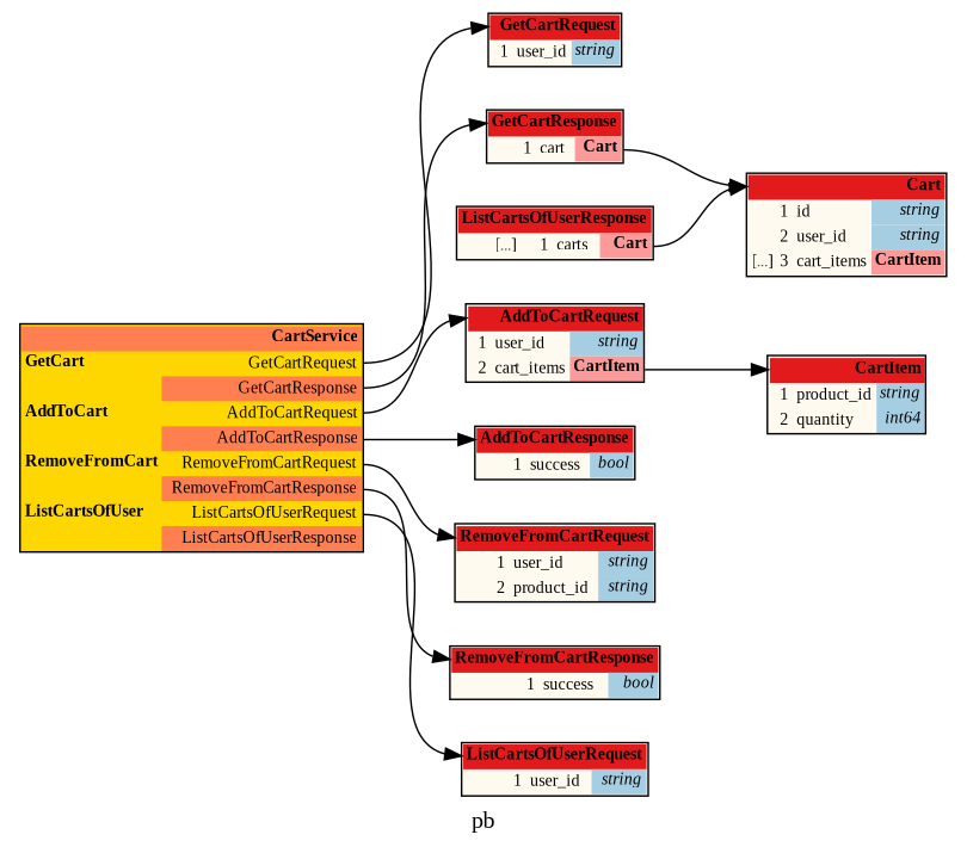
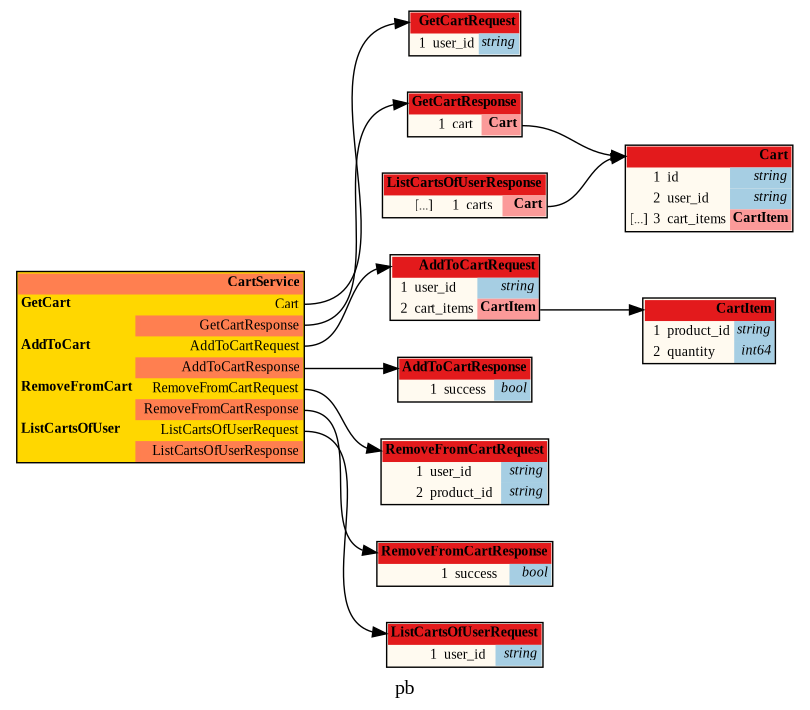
  digraph {
    fontname="Liberation Serif"
    label=pb
    rankdir=LR
    node [fontname="Liberation Serif" fontsize=10 shape=plaintext]
    edge [color="#000000" fontname="Liberation Serif" headport=header]
-   n1 [label=<<TABLE BORDER="1" CELLBORDER="0" CELLSPACING="0" BGCOLOR="#ffd700"><TR><TD COLSPAN="3" PORT="header" BGCOLOR="#ff7f50" ALIGN="right"><b>CartService</b></TD></TR><TR><TD ALIGN="left"><b>GetCart</b></TD><TD></TD><TD PORT="poGetCart_request" ALIGN="right">GetCartRequest</TD></TR><TR style="border-bottom: 1px solid red"><TD></TD><TD BGCOLOR="#ff7f50"></TD><TD PORT="poGetCart_response" ALIGN="right" BGCOLOR="#ff7f50">GetCartResponse</TD></TR><TR><TD ALIGN="left"><b>AddToCart</b></TD><TD></TD><TD PORT="poAddToCart_request" ALIGN="right">AddToCartRequest</TD></TR><TR style="border-bottom: 1px solid red"><TD></TD><TD BGCOLOR="#ff7f50"></TD><TD PORT="poAddToCart_response" ALIGN="right" BGCOLOR="#ff7f50">AddToCartResponse</TD></TR><TR><TD ALIGN="left"><b>RemoveFromCart</b></TD><TD></TD><TD PORT="poRemoveFromCart_request" ALIGN="right">RemoveFromCartRequest</TD></TR><TR style="border-bottom: 1px solid red"><TD></TD><TD BGCOLOR="#ff7f50"></TD><TD PORT="poRemoveFromCart_response" ALIGN="right" BGCOLOR="#ff7f50">RemoveFromCartResponse</TD></TR><TR><TD ALIGN="left"><b>ListCartsOfUser</b></TD><TD></TD><TD PORT="poListCartsOfUser_request" ALIGN="right">ListCartsOfUserRequest</TD></TR><TR style="border-bottom: 1px solid red"><TD></TD><TD BGCOLOR="#ff7f50"></TD><TD PORT="poListCartsOfUser_response" ALIGN="right" BGCOLOR="#ff7f50">ListCartsOfUserResponse</TD></TR></TABLE>>]
+   n1 [label=<<TABLE BORDER="1" CELLBORDER="0" CELLSPACING="0" BGCOLOR="#ffd700"><TR><TD COLSPAN="3" PORT="header" BGCOLOR="#ff7f50" ALIGN="right"><b>CartService</b></TD></TR><TR><TD ALIGN="left"><b>GetCart</b></TD><TD></TD><TD PORT="poGetCart_request" ALIGN="right">Cart</TD></TR><TR style="border-bottom: 1px solid red"><TD></TD><TD BGCOLOR="#ff7f50"></TD><TD PORT="poGetCart_response" ALIGN="right" BGCOLOR="#ff7f50">GetCartResponse</TD></TR><TR><TD ALIGN="left"><b>AddToCart</b></TD><TD></TD><TD PORT="poAddToCart_request" ALIGN="right">AddToCartRequest</TD></TR><TR style="border-bottom: 1px solid red"><TD></TD><TD BGCOLOR="#ff7f50"></TD><TD PORT="poAddToCart_response" ALIGN="right" BGCOLOR="#ff7f50">AddToCartResponse</TD></TR><TR><TD ALIGN="left"><b>RemoveFromCart</b></TD><TD></TD><TD PORT="poRemoveFromCart_request" ALIGN="right">RemoveFromCartRequest</TD></TR><TR style="border-bottom: 1px solid red"><TD></TD><TD BGCOLOR="#ff7f50"></TD><TD PORT="poRemoveFromCart_response" ALIGN="right" BGCOLOR="#ff7f50">RemoveFromCartResponse</TD></TR><TR><TD ALIGN="left"><b>ListCartsOfUser</b></TD><TD></TD><TD PORT="poListCartsOfUser_request" ALIGN="right">ListCartsOfUserRequest</TD></TR><TR style="border-bottom: 1px solid red"><TD></TD><TD BGCOLOR="#ff7f50"></TD><TD PORT="poListCartsOfUser_response" ALIGN="right" BGCOLOR="#ff7f50">ListCartsOfUserResponse</TD></TR></TABLE>>]
    n2 [label=<<TABLE BORDER="1" CELLBORDER="0" CELLSPACING="0" BGCOLOR="#fffaf0"><TR><TD COLSPAN="4" PORT="header" BGCOLOR="#e31a1c" ALIGN="right"><b>GetCartRequest</b></TD></TR><TR><TD ALIGN="right"></TD><TD ALIGN="right">1</TD><TD ALIGN="left">user_id</TD><TD BGCOLOR="#a6cee3" PORT="pouser_id" ALIGN="right" TITLE="string"><i>string</i></TD></TR></TABLE>>]
    n3 [label=<<TABLE BORDER="1" CELLBORDER="0" CELLSPACING="0" BGCOLOR="#fffaf0"><TR><TD COLSPAN="4" PORT="header" BGCOLOR="#e31a1c" ALIGN="right"><b>RemoveFromCartResponse</b></TD></TR><TR><TD ALIGN="right"></TD><TD ALIGN="right">1</TD><TD ALIGN="left">success</TD><TD BGCOLOR="#a6cee3" PORT="posuccess" ALIGN="right" TITLE="bool"><i>bool</i></TD></TR></TABLE>>]
    n4 [label=<<TABLE BORDER="1" CELLBORDER="0" CELLSPACING="0" BGCOLOR="#fffaf0"><TR><TD COLSPAN="4" PORT="header" BGCOLOR="#e31a1c" ALIGN="right"><b>ListCartsOfUserRequest</b></TD></TR><TR><TD ALIGN="right"></TD><TD ALIGN="right">1</TD><TD ALIGN="left">user_id</TD><TD BGCOLOR="#a6cee3" PORT="pouser_id" ALIGN="right" TITLE="string"><i>string</i></TD></TR></TABLE>>]
    n5 [label=<<TABLE BORDER="1" CELLBORDER="0" CELLSPACING="0" BGCOLOR="#fffaf0"><TR><TD COLSPAN="4" PORT="header" BGCOLOR="#e31a1c" ALIGN="right"><b>GetCartResponse</b></TD></TR><TR><TD ALIGN="right"></TD><TD ALIGN="right">1</TD><TD ALIGN="left">cart</TD><TD BGCOLOR="#fb9a99" PORT="pocart" ALIGN="right"><b>Cart</b></TD></TR></TABLE>>]
    n6 [label=<<TABLE BORDER="1" CELLBORDER="0" CELLSPACING="0" BGCOLOR="#fffaf0"><TR><TD COLSPAN="4" PORT="header" BGCOLOR="#e31a1c" ALIGN="right"><b>AddToCartResponse</b></TD></TR><TR><TD ALIGN="right"></TD><TD ALIGN="right">1</TD><TD ALIGN="left">success</TD><TD BGCOLOR="#a6cee3" PORT="posuccess" ALIGN="right" TITLE="bool"><i>bool</i></TD></TR></TABLE>>]
    n7 [label=<<TABLE BORDER="1" CELLBORDER="0" CELLSPACING="0" BGCOLOR="#fffaf0"><TR><TD COLSPAN="4" PORT="header" BGCOLOR="#e31a1c" ALIGN="right"><b>AddToCartRequest</b></TD></TR><TR><TD ALIGN="right"></TD><TD ALIGN="right">1</TD><TD ALIGN="left">user_id</TD><TD BGCOLOR="#a6cee3" PORT="pouser_id" ALIGN="right" TITLE="string"><i>string</i></TD></TR><TR><TD ALIGN="right"></TD><TD ALIGN="right">2</TD><TD ALIGN="left">cart_items</TD><TD BGCOLOR="#fb9a99" PORT="pocart_items" ALIGN="right"><b>CartItem</b></TD></TR></TABLE>>]
    n8 [label=<<TABLE BORDER="1" CELLBORDER="0" CELLSPACING="0" BGCOLOR="#fffaf0"><TR><TD COLSPAN="4" PORT="header" BGCOLOR="#e31a1c" ALIGN="right"><b>RemoveFromCartRequest</b></TD></TR><TR><TD ALIGN="right"></TD><TD ALIGN="right">1</TD><TD ALIGN="left">user_id</TD><TD BGCOLOR="#a6cee3" PORT="pouser_id" ALIGN="right" TITLE="string"><i>string</i></TD></TR><TR><TD ALIGN="right"></TD><TD ALIGN="right">2</TD><TD ALIGN="left">product_id</TD><TD BGCOLOR="#a6cee3" PORT="poproduct_id" ALIGN="right" TITLE="string"><i>string</i></TD></TR></TABLE>>]
    n9 [label=<<TABLE BORDER="1" CELLBORDER="0" CELLSPACING="0" BGCOLOR="#fffaf0"><TR><TD COLSPAN="4" PORT="header" BGCOLOR="#e31a1c" ALIGN="right"><b>ListCartsOfUserResponse</b></TD></TR><TR><TD ALIGN="right">[...]</TD><TD ALIGN="right">1</TD><TD ALIGN="left">carts</TD><TD BGCOLOR="#fb9a99" PORT="pocarts" ALIGN="right"><b>Cart</b></TD></TR></TABLE>>]
    n10 [label=<<TABLE BORDER="1" CELLBORDER="0" CELLSPACING="0" BGCOLOR="#fffaf0"><TR><TD COLSPAN="4" PORT="header" BGCOLOR="#e31a1c" ALIGN="right"><b>Cart</b></TD></TR><TR><TD ALIGN="right"></TD><TD ALIGN="right">1</TD><TD ALIGN="left">id</TD><TD BGCOLOR="#a6cee3" PORT="poid" ALIGN="right" TITLE="string"><i>string</i></TD></TR><TR><TD ALIGN="right"></TD><TD ALIGN="right">2</TD><TD ALIGN="left">user_id</TD><TD BGCOLOR="#a6cee3" PORT="pouser_id" ALIGN="right" TITLE="string"><i>string</i></TD></TR><TR><TD ALIGN="right">[...]</TD><TD ALIGN="right">3</TD><TD ALIGN="left">cart_items</TD><TD BGCOLOR="#fb9a99" PORT="pocart_items" ALIGN="right"><b>CartItem</b></TD></TR></TABLE>>]
    n11 [label=<<TABLE BORDER="1" CELLBORDER="0" CELLSPACING="0" BGCOLOR="#fffaf0"><TR><TD COLSPAN="4" PORT="header" BGCOLOR="#e31a1c" ALIGN="right"><b>CartItem</b></TD></TR><TR><TD ALIGN="right"></TD><TD ALIGN="right">1</TD><TD ALIGN="left">product_id</TD><TD BGCOLOR="#a6cee3" PORT="poproduct_id" ALIGN="right" TITLE="string"><i>string</i></TD></TR><TR><TD ALIGN="right"></TD><TD ALIGN="right">2</TD><TD ALIGN="left">quantity</TD><TD BGCOLOR="#a6cee3" PORT="poquantity" ALIGN="right" TITLE="int64"><i>int64</i></TD></TR></TABLE>>]
    n1 -> n2 [tailport="poGetCart_request:e"]
    n1 -> n3 [tailport="poRemoveFromCart_response:e"]
    n1 -> n4 [tailport="poListCartsOfUser_request:e"]
    n1 -> n5 [tailport="poGetCart_response:e"]
    n1 -> n6 [tailport="poAddToCart_response:e"]
    n1 -> n7 [tailport="poAddToCart_request:e"]
    n1 -> n8 [tailport="poRemoveFromCart_request:e"]
    n5 -> n10 [tailport="pocart:e"]
    n7 -> n11 [tailport="pocart_items:e"]
    n9 -> n10 [tailport="pocarts:e"]
  }
